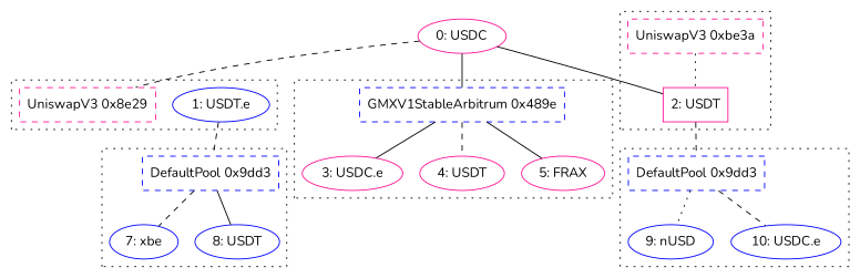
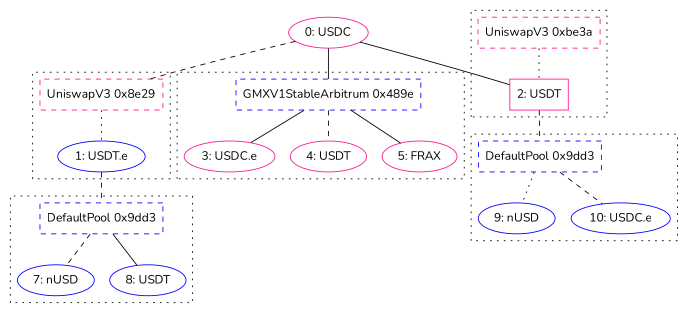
  graph {
    fontname=Nunito
    node [color=blue fontname=Nunito]
    edge [fontname=Nunito style=dashed]
    n1 [label="1: USDT.e"]
    n2 [color=deeppink label="UniswapV3 0x8e29" shape=rect style=dashed]
    n3 [color=deeppink label="2: USDT" shape=box]
    n4 [color=deeppink label="UniswapV3 0xbe3a" shape=rect style=dashed]
    n5 [color=deeppink label="3: USDC.e"]
    n6 [color=deeppink label="4: USDT"]
    n7 [color=deeppink label="5: FRAX"]
    n8 [label="GMXV1StableArbitrum 0x489e" shape=rect style=dashed]
-   n9 [label="7: xbe"]
+   n9 [label="7: nUSD"]
    n10 [label="8: USDT"]
    n11 [label="DefaultPool 0x9dd3" shape=rect style=dashed]
    n12 [label="9: nUSD"]
    n13 [label="10: USDC.e"]
    n14 [label="DefaultPool 0x9dd3" shape=rect style=dashed]
    n15 [color=deeppink label="0: USDC"]
    subgraph cluster_1 {
      style=dotted
      n2
      subgraph sub_2 {
        rank=same
        style=dotted
        n1
      }
    }
    subgraph cluster_3 {
      style=dotted
      n4
      subgraph sub_4 {
        rank=same
        style=dotted
        n3
      }
    }
    subgraph cluster_5 {
      style=dotted
      n8
      subgraph sub_6 {
        rank=same
        style=dotted
        n5
        n6
        n7
      }
    }
    subgraph cluster_7 {
      style=dotted
      n11
      subgraph sub_8 {
        rank=same
        style=dotted
        n9
        n10
      }
    }
    subgraph cluster_9 {
      style=dotted
      n14
      subgraph sub_10 {
        rank=same
        style=dotted
        n12
        n13
      }
    }
    n1 -- n11
+   n2 -- n1 [style=dotted]
    n3 -- n14
    n4 -- n3 [style=dotted]
    n5 -- n6 [style=invis]
    n6 -- n7 [style=invis]
    n8 -- n5 [style=solid]
    n8 -- n6
    n8 -- n7 [style=solid]
    n9 -- n10 [style=invis]
    n11 -- n9
    n11 -- n10 [style=solid]
    n12 -- n13 [style=invis]
    n14 -- n12 [style=dotted]
    n14 -- n13
    n15 -- n2
    n15 -- n3 [style=solid]
    n15 -- n8 [style=solid]
  }
